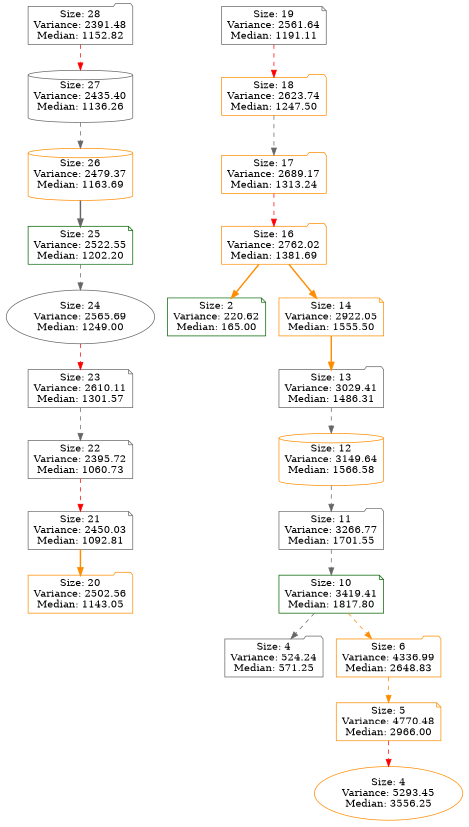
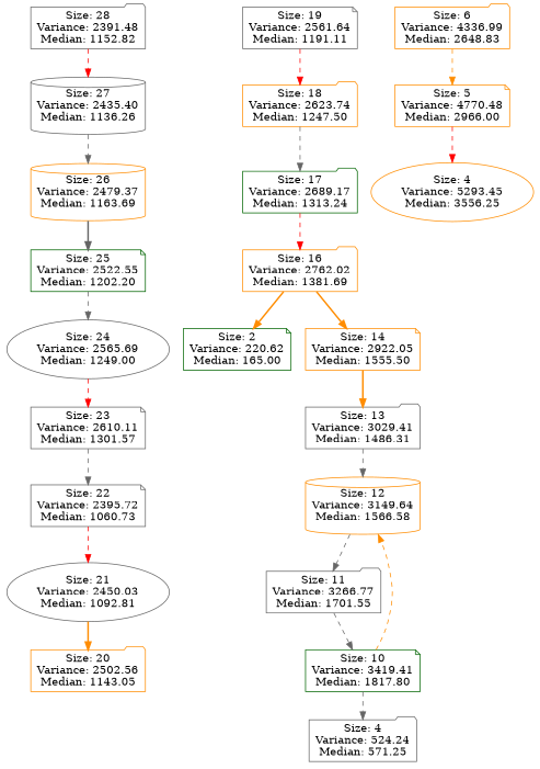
  digraph {
    L=19
    node [color=gray40 shape=folder]
    edge [color=gray40 style=dashed]
    "Size: 27\nVariance: 2435.40\nMedian: 1136.26" [shape=cylinder]
    "Size: 28\nVariance: 2391.48\nMedian: 1152.82"
    "Size: 26\nVariance: 2479.37\nMedian: 1163.69" [color=darkorange shape=cylinder]
    "Size: 25\nVariance: 2522.55\nMedian: 1202.20" [color=darkgreen shape=note]
    "Size: 24\nVariance: 2565.69\nMedian: 1249.00" [shape=ellipse]
    "Size: 23\nVariance: 2610.11\nMedian: 1301.57" [shape=note]
    "Size: 22\nVariance: 2395.72\nMedian: 1060.73" [shape=note]
-   "Size: 21\nVariance: 2450.03\nMedian: 1092.81" [shape=note]
+   "Size: 21\nVariance: 2450.03\nMedian: 1092.81" [shape=ellipse]
    "Size: 20\nVariance: 2502.56\nMedian: 1143.05" [color=darkorange]
    "Size: 19\nVariance: 2561.64\nMedian: 1191.11" [shape=note]
    "Size: 18\nVariance: 2623.74\nMedian: 1247.50" [color=darkorange]
-   "Size: 17\nVariance: 2689.17\nMedian: 1313.24" [color=darkorange]
+   "Size: 17\nVariance: 2689.17\nMedian: 1313.24" [color=darkgreen]
    "Size: 16\nVariance: 2762.02\nMedian: 1381.69" [color=darkorange]
    "Size: 2\nVariance: 220.62\nMedian: 165.00" [color=darkgreen shape=note]
    "Size: 14\nVariance: 2922.05\nMedian: 1555.50" [color=darkorange shape=note]
    "Size: 13\nVariance: 3029.41\nMedian: 1486.31"
    "Size: 12\nVariance: 3149.64\nMedian: 1566.58" [color=darkorange shape=cylinder]
    "Size: 11\nVariance: 3266.77\nMedian: 1701.55"
    "Size: 10\nVariance: 3419.41\nMedian: 1817.80" [color=darkgreen shape=note]
    "Size: 4\nVariance: 524.24\nMedian: 571.25"
    "Size: 6\nVariance: 4336.99\nMedian: 2648.83" [color=darkorange]
    "Size: 5\nVariance: 4770.48\nMedian: 2966.00" [color=darkorange shape=note]
    "Size: 4\nVariance: 5293.45\nMedian: 3556.25" [color=darkorange shape=ellipse]
    "Size: 27\nVariance: 2435.40\nMedian: 1136.26" -> "Size: 26\nVariance: 2479.37\nMedian: 1163.69"
    "Size: 28\nVariance: 2391.48\nMedian: 1152.82" -> "Size: 27\nVariance: 2435.40\nMedian: 1136.26" [color=red]
    "Size: 26\nVariance: 2479.37\nMedian: 1163.69" -> "Size: 25\nVariance: 2522.55\nMedian: 1202.20" [style=bold]
    "Size: 25\nVariance: 2522.55\nMedian: 1202.20" -> "Size: 24\nVariance: 2565.69\nMedian: 1249.00"
    "Size: 24\nVariance: 2565.69\nMedian: 1249.00" -> "Size: 23\nVariance: 2610.11\nMedian: 1301.57" [color=red]
    "Size: 23\nVariance: 2610.11\nMedian: 1301.57" -> "Size: 22\nVariance: 2395.72\nMedian: 1060.73"
    "Size: 22\nVariance: 2395.72\nMedian: 1060.73" -> "Size: 21\nVariance: 2450.03\nMedian: 1092.81" [color=red]
    "Size: 21\nVariance: 2450.03\nMedian: 1092.81" -> "Size: 20\nVariance: 2502.56\nMedian: 1143.05" [color=darkorange style=bold]
    "Size: 19\nVariance: 2561.64\nMedian: 1191.11" -> "Size: 18\nVariance: 2623.74\nMedian: 1247.50" [color=red]
    "Size: 18\nVariance: 2623.74\nMedian: 1247.50" -> "Size: 17\nVariance: 2689.17\nMedian: 1313.24"
    "Size: 17\nVariance: 2689.17\nMedian: 1313.24" -> "Size: 16\nVariance: 2762.02\nMedian: 1381.69" [color=red]
    "Size: 16\nVariance: 2762.02\nMedian: 1381.69" -> "Size: 2\nVariance: 220.62\nMedian: 165.00" [color=darkorange style=bold]
    "Size: 16\nVariance: 2762.02\nMedian: 1381.69" -> "Size: 14\nVariance: 2922.05\nMedian: 1555.50" [color=darkorange style=bold]
    "Size: 14\nVariance: 2922.05\nMedian: 1555.50" -> "Size: 13\nVariance: 3029.41\nMedian: 1486.31" [color=darkorange style=bold]
    "Size: 13\nVariance: 3029.41\nMedian: 1486.31" -> "Size: 12\nVariance: 3149.64\nMedian: 1566.58"
    "Size: 12\nVariance: 3149.64\nMedian: 1566.58" -> "Size: 11\nVariance: 3266.77\nMedian: 1701.55"
    "Size: 11\nVariance: 3266.77\nMedian: 1701.55" -> "Size: 10\nVariance: 3419.41\nMedian: 1817.80"
    "Size: 10\nVariance: 3419.41\nMedian: 1817.80" -> "Size: 4\nVariance: 524.24\nMedian: 571.25"
-   "Size: 10\nVariance: 3419.41\nMedian: 1817.80" -> "Size: 6\nVariance: 4336.99\nMedian: 2648.83" [color=darkorange]
+   "Size: 10\nVariance: 3419.41\nMedian: 1817.80" -> "Size: 12\nVariance: 3149.64\nMedian: 1566.58" [color=darkorange]
    "Size: 6\nVariance: 4336.99\nMedian: 2648.83" -> "Size: 5\nVariance: 4770.48\nMedian: 2966.00" [color=darkorange]
    "Size: 5\nVariance: 4770.48\nMedian: 2966.00" -> "Size: 4\nVariance: 5293.45\nMedian: 3556.25" [color=red]
  }
